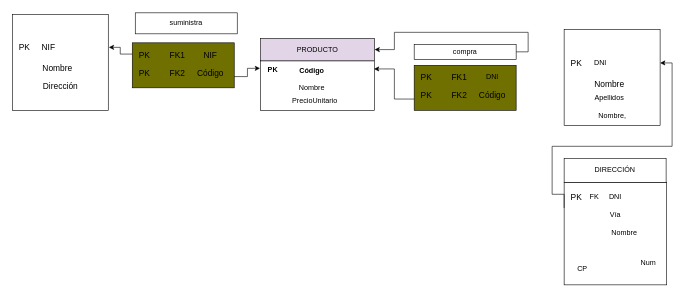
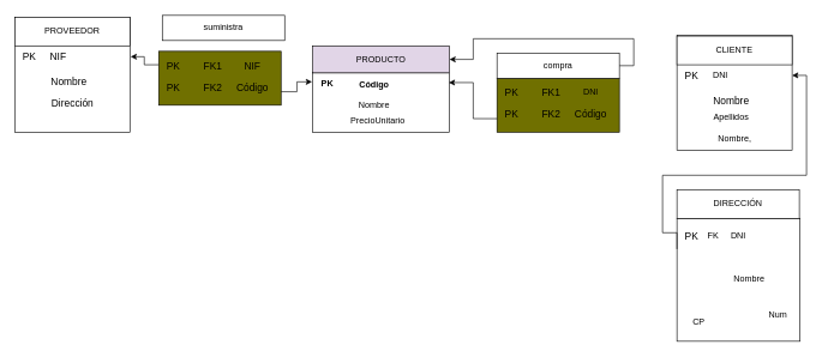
  <mxCell id="0" />
  <mxCell id="1" parent="0" />
  <mxCell id="2" value="" style="whiteSpace=wrap;html=1;aspect=fixed;" vertex="1" parent="1"><mxGeometry x="20" y="23" width="160" height="160" as="geometry" /></mxCell>
+ <mxCell id="3" value="PROVEEDOR" style="rounded=0;whiteSpace=wrap;html=1;" vertex="1" parent="1"><mxGeometry x="20" y="23" width="160" height="40" as="geometry" /></mxCell>
  <mxCell id="4" value="&lt;font style=&quot;font-size: 14px;&quot;&gt;PK&lt;/font&gt;" style="text;html=1;align=center;verticalAlign=middle;resizable=0;points=[];autosize=1;strokeColor=none;fillColor=none;" vertex="1" parent="1"><mxGeometry x="20" y="63" width="40" height="30" as="geometry" /></mxCell>
  <mxCell id="5" value="&lt;font style=&quot;font-size: 14px;&quot;&gt;NIF&lt;/font&gt;" style="text;html=1;align=center;verticalAlign=middle;resizable=0;points=[];autosize=1;strokeColor=none;fillColor=none;" vertex="1" parent="1"><mxGeometry x="60" y="63" width="40" height="30" as="geometry" /></mxCell>
  <mxCell id="6" value="&lt;font style=&quot;font-size: 14px;&quot;&gt;Nombre&lt;/font&gt;" style="text;html=1;align=center;verticalAlign=middle;resizable=0;points=[];autosize=1;strokeColor=none;fillColor=none;" vertex="1" parent="1"><mxGeometry x="60" y="98" width="70" height="30" as="geometry" /></mxCell>
  <mxCell id="7" value="&lt;font style=&quot;font-size: 14px;&quot;&gt;Dirección&lt;/font&gt;" style="text;html=1;align=center;verticalAlign=middle;resizable=0;points=[];autosize=1;strokeColor=none;fillColor=none;" vertex="1" parent="1"><mxGeometry x="60" y="128" width="80" height="30" as="geometry" /></mxCell>
  <mxCell id="8" value="" style="rounded=0;whiteSpace=wrap;html=1;fillColor=#707000;" vertex="1" parent="1"><mxGeometry x="220" y="70.5" width="170" height="75" as="geometry" /></mxCell>
  <mxCell id="9" value="suministra" style="rounded=0;whiteSpace=wrap;html=1;" vertex="1" parent="1"><mxGeometry x="225" y="20.5" width="170" height="35" as="geometry" /></mxCell>
  <mxCell id="10" value="&lt;font style=&quot;font-size: 14px;&quot;&gt;PK&lt;/font&gt;" style="text;html=1;align=center;verticalAlign=middle;resizable=0;points=[];autosize=1;strokeColor=none;fillColor=none;" vertex="1" parent="1"><mxGeometry x="220" y="75.5" width="40" height="30" as="geometry" /></mxCell>
  <mxCell id="11" value="&lt;font style=&quot;font-size: 14px;&quot;&gt;FK1&lt;/font&gt;" style="text;html=1;align=center;verticalAlign=middle;resizable=0;points=[];autosize=1;strokeColor=none;fillColor=none;" vertex="1" parent="1"><mxGeometry x="270" y="75.5" width="50" height="30" as="geometry" /></mxCell>
  <mxCell id="12" value="&lt;font style=&quot;font-size: 14px;&quot;&gt;NIF&lt;/font&gt;" style="text;html=1;align=center;verticalAlign=middle;resizable=0;points=[];autosize=1;strokeColor=none;fillColor=none;" vertex="1" parent="1"><mxGeometry x="330" y="75.5" width="40" height="30" as="geometry" /></mxCell>
  <mxCell id="13" value="&lt;font style=&quot;font-size: 14px;&quot;&gt;PK&lt;/font&gt;" style="text;html=1;align=center;verticalAlign=middle;resizable=0;points=[];autosize=1;strokeColor=none;fillColor=none;" vertex="1" parent="1"><mxGeometry x="220" y="105.5" width="40" height="30" as="geometry" /></mxCell>
  <mxCell id="14" value="&lt;font style=&quot;font-size: 14px;&quot;&gt;FK2&lt;/font&gt;" style="text;html=1;align=center;verticalAlign=middle;resizable=0;points=[];autosize=1;strokeColor=none;fillColor=none;" vertex="1" parent="1"><mxGeometry x="270" y="105.5" width="50" height="30" as="geometry" /></mxCell>
  <mxCell id="15" value="&lt;font style=&quot;font-size: 14px;&quot;&gt;Código&lt;/font&gt;" style="text;html=1;align=center;verticalAlign=middle;resizable=0;points=[];autosize=1;strokeColor=none;fillColor=none;" vertex="1" parent="1"><mxGeometry x="315" y="105.5" width="70" height="30" as="geometry" /></mxCell>
  <mxCell id="16" style="edgeStyle=orthogonalEdgeStyle;rounded=0;orthogonalLoop=1;jettySize=auto;html=1;exitX=0;exitY=0.25;exitDx=0;exitDy=0;entryX=1.006;entryY=0.344;entryDx=0;entryDy=0;entryPerimeter=0;" edge="1" parent="1" source="8" target="2"><mxGeometry relative="1" as="geometry" /></mxCell>
  <mxCell id="17" value="" style="rounded=0;whiteSpace=wrap;html=1;" vertex="1" parent="1"><mxGeometry x="434" y="100.5" width="190" height="82.5" as="geometry" /></mxCell>
  <mxCell id="18" value="PRODUCTO" style="rounded=0;whiteSpace=wrap;html=1;fillColor=#e1d5e7;" vertex="1" parent="1"><mxGeometry x="434" y="63" width="190" height="37.5" as="geometry" /></mxCell>
  <mxCell id="19" value="&lt;b&gt;PK&lt;/b&gt;" style="text;html=1;align=center;verticalAlign=middle;resizable=0;points=[];autosize=1;strokeColor=none;fillColor=none;" vertex="1" parent="1"><mxGeometry x="434" y="100.5" width="40" height="30" as="geometry" /></mxCell>
  <mxCell id="20" value="&lt;b&gt;Código&lt;/b&gt;" style="text;html=1;align=center;verticalAlign=middle;resizable=0;points=[];autosize=1;strokeColor=none;fillColor=none;" vertex="1" parent="1"><mxGeometry x="489" y="103" width="60" height="30" as="geometry" /></mxCell>
  <mxCell id="21" value="Nombre" style="text;html=1;align=center;verticalAlign=middle;resizable=0;points=[];autosize=1;strokeColor=none;fillColor=none;" vertex="1" parent="1"><mxGeometry x="484" y="130.5" width="70" height="30" as="geometry" /></mxCell>
  <mxCell id="22" value="PrecioUnitario" style="text;html=1;align=center;verticalAlign=middle;resizable=0;points=[];autosize=1;strokeColor=none;fillColor=none;" vertex="1" parent="1"><mxGeometry x="474" y="153" width="100" height="30" as="geometry" /></mxCell>
  <mxCell id="23" value="" style="rounded=0;whiteSpace=wrap;html=1;fillColor=#707000;" vertex="1" parent="1"><mxGeometry x="690" y="108" width="170" height="75" as="geometry" /></mxCell>
  <mxCell id="24" style="edgeStyle=orthogonalEdgeStyle;rounded=0;orthogonalLoop=1;jettySize=auto;html=1;exitX=1;exitY=0.5;exitDx=0;exitDy=0;" edge="1" parent="1" source="25" target="18"><mxGeometry relative="1" as="geometry" /></mxCell>
- <mxCell id="25" value="compra" style="rounded=0;whiteSpace=wrap;html=1;" vertex="1" parent="1"><mxGeometry x="690" y="73" width="170" height="25" as="geometry" /></mxCell>
+ <mxCell id="25" value="compra" style="rounded=0;whiteSpace=wrap;html=1;" vertex="1" parent="1"><mxGeometry x="690" y="73" width="170" height="35" as="geometry" /></mxCell>
  <mxCell id="26" value="&lt;font style=&quot;font-size: 14px;&quot;&gt;PK&lt;/font&gt;" style="text;html=1;align=center;verticalAlign=middle;resizable=0;points=[];autosize=1;strokeColor=none;fillColor=none;" vertex="1" parent="1"><mxGeometry x="690" y="113" width="40" height="30" as="geometry" /></mxCell>
  <mxCell id="27" value="&lt;font style=&quot;font-size: 14px;&quot;&gt;FK1&lt;/font&gt;" style="text;html=1;align=center;verticalAlign=middle;resizable=0;points=[];autosize=1;strokeColor=none;fillColor=none;" vertex="1" parent="1"><mxGeometry x="740" y="113" width="50" height="30" as="geometry" /></mxCell>
  <mxCell id="28" value="DNI" style="text;html=1;align=center;verticalAlign=middle;resizable=0;points=[];autosize=1;strokeColor=none;fillColor=none;" vertex="1" parent="1"><mxGeometry x="800" y="113" width="40" height="30" as="geometry" /></mxCell>
  <mxCell id="29" value="&lt;font style=&quot;font-size: 14px;&quot;&gt;PK&lt;/font&gt;" style="text;html=1;align=center;verticalAlign=middle;resizable=0;points=[];autosize=1;strokeColor=none;fillColor=none;" vertex="1" parent="1"><mxGeometry x="690" y="143" width="40" height="30" as="geometry" /></mxCell>
  <mxCell id="30" value="&lt;font style=&quot;font-size: 14px;&quot;&gt;FK2&lt;/font&gt;" style="text;html=1;align=center;verticalAlign=middle;resizable=0;points=[];autosize=1;strokeColor=none;fillColor=none;" vertex="1" parent="1"><mxGeometry x="740" y="143" width="50" height="30" as="geometry" /></mxCell>
  <mxCell id="31" value="&lt;font style=&quot;font-size: 14px;&quot;&gt;Código&lt;/font&gt;" style="text;html=1;align=center;verticalAlign=middle;resizable=0;points=[];autosize=1;strokeColor=none;fillColor=none;" vertex="1" parent="1"><mxGeometry x="785" y="143" width="70" height="30" as="geometry" /></mxCell>
  <mxCell id="32" value="" style="whiteSpace=wrap;html=1;aspect=fixed;" vertex="1" parent="1"><mxGeometry x="940" y="48" width="160" height="160" as="geometry" /></mxCell>
+ <mxCell id="33" value="CLIENTE" style="rounded=0;whiteSpace=wrap;html=1;" vertex="1" parent="1"><mxGeometry x="940" y="49.25" width="160" height="40" as="geometry" /></mxCell>
  <mxCell id="34" value="&lt;font style=&quot;font-size: 14px;&quot;&gt;PK&lt;/font&gt;" style="text;html=1;align=center;verticalAlign=middle;resizable=0;points=[];autosize=1;strokeColor=none;fillColor=none;" vertex="1" parent="1"><mxGeometry x="940" y="89.25" width="40" height="30" as="geometry" /></mxCell>
  <mxCell id="35" value="DNI" style="text;html=1;align=center;verticalAlign=middle;resizable=0;points=[];autosize=1;strokeColor=none;fillColor=none;" vertex="1" parent="1"><mxGeometry x="980" y="89.25" width="40" height="30" as="geometry" /></mxCell>
  <mxCell id="36" value="&lt;font style=&quot;font-size: 14px;&quot;&gt;Nombre&lt;/font&gt;" style="text;html=1;align=center;verticalAlign=middle;resizable=0;points=[];autosize=1;strokeColor=none;fillColor=none;" vertex="1" parent="1"><mxGeometry x="980" y="124.25" width="70" height="30" as="geometry" /></mxCell>
  <mxCell id="37" value="Apellidos" style="text;html=1;align=center;verticalAlign=middle;resizable=0;points=[];autosize=1;strokeColor=none;fillColor=none;" vertex="1" parent="1"><mxGeometry x="980" y="146.75" width="70" height="30" as="geometry" /></mxCell>
  <mxCell id="38" style="edgeStyle=orthogonalEdgeStyle;rounded=0;orthogonalLoop=1;jettySize=auto;html=1;exitX=0;exitY=0.75;exitDx=0;exitDy=0;entryX=0.995;entryY=0.164;entryDx=0;entryDy=0;entryPerimeter=0;" edge="1" parent="1" source="23" target="17"><mxGeometry relative="1" as="geometry" /></mxCell>
  <mxCell id="39" value="Nombre," style="text;html=1;align=center;verticalAlign=middle;resizable=0;points=[];autosize=1;strokeColor=none;fillColor=none;" vertex="1" parent="1"><mxGeometry x="980" y="178" width="80" height="30" as="geometry" /></mxCell>
  <mxCell id="40" value="" style="whiteSpace=wrap;html=1;aspect=fixed;" vertex="1" parent="1"><mxGeometry x="940" y="303" width="171" height="171" as="geometry" /></mxCell>
  <mxCell id="41" value="DIRECCIÓN" style="rounded=0;whiteSpace=wrap;html=1;" vertex="1" parent="1"><mxGeometry x="940" y="263" width="170" height="40" as="geometry" /></mxCell>
  <mxCell id="42" value="&lt;font style=&quot;font-size: 14px;&quot;&gt;PK&lt;/font&gt;" style="text;html=1;align=center;verticalAlign=middle;resizable=0;points=[];autosize=1;strokeColor=none;fillColor=none;" vertex="1" parent="1"><mxGeometry x="940" y="313" width="40" height="30" as="geometry" /></mxCell>
  <mxCell id="43" value="DNI" style="text;html=1;align=center;verticalAlign=middle;resizable=0;points=[];autosize=1;strokeColor=none;fillColor=none;" vertex="1" parent="1"><mxGeometry x="1005" y="313" width="40" height="30" as="geometry" /></mxCell>
- <mxCell id="44" value="Vía" style="text;html=1;align=center;verticalAlign=middle;resizable=0;points=[];autosize=1;strokeColor=none;fillColor=none;" vertex="1" parent="1"><mxGeometry x="1005" y="343" width="40" height="30" as="geometry" /></mxCell>
  <mxCell id="45" value="Nombre" style="text;html=1;align=center;verticalAlign=middle;resizable=0;points=[];autosize=1;strokeColor=none;fillColor=none;" vertex="1" parent="1"><mxGeometry x="1005" y="373" width="70" height="30" as="geometry" /></mxCell>
  <mxCell id="46" value="Num" style="text;html=1;align=center;verticalAlign=middle;resizable=0;points=[];autosize=1;strokeColor=none;fillColor=none;" vertex="1" parent="1"><mxGeometry x="1055" y="423" width="50" height="30" as="geometry" /></mxCell>
  <mxCell id="47" value="FK" style="text;html=1;align=center;verticalAlign=middle;resizable=0;points=[];autosize=1;strokeColor=none;fillColor=none;" vertex="1" parent="1"><mxGeometry x="970" y="313" width="40" height="30" as="geometry" /></mxCell>
  <mxCell id="48" style="edgeStyle=orthogonalEdgeStyle;rounded=0;orthogonalLoop=1;jettySize=auto;html=1;exitX=0.5;exitY=1;exitDx=0;exitDy=0;" edge="1" parent="1" source="40" target="40"><mxGeometry relative="1" as="geometry" /></mxCell>
  <mxCell id="49" value="CP" style="text;html=1;align=center;verticalAlign=middle;resizable=0;points=[];autosize=1;strokeColor=none;fillColor=none;" vertex="1" parent="1"><mxGeometry x="950" y="433" width="40" height="30" as="geometry" /></mxCell>
  <mxCell id="50" style="edgeStyle=orthogonalEdgeStyle;rounded=0;orthogonalLoop=1;jettySize=auto;html=1;exitX=0;exitY=0.25;exitDx=0;exitDy=0;entryX=1;entryY=0.35;entryDx=0;entryDy=0;entryPerimeter=0;" edge="1" parent="1" source="40" target="32"><mxGeometry relative="1" as="geometry"><Array as="points"><mxPoint x="940" y="323" /><mxPoint x="920" y="323" /><mxPoint x="920" y="243" /><mxPoint x="1120" y="243" /><mxPoint x="1120" y="104" /></Array></mxGeometry></mxCell>
  <mxCell id="51" style="edgeStyle=orthogonalEdgeStyle;rounded=0;orthogonalLoop=1;jettySize=auto;html=1;exitX=1;exitY=0.75;exitDx=0;exitDy=0;entryX=-0.025;entryY=0.417;entryDx=0;entryDy=0;entryPerimeter=0;" edge="1" parent="1" source="8" target="19"><mxGeometry relative="1" as="geometry" /></mxCell>
